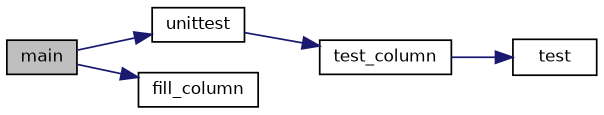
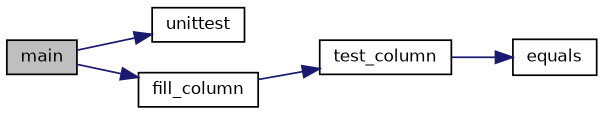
  digraph {
    rankdir=LR
    node [color=black fillcolor=white fontname=Helvetica fontsize=10 shape=record style=filled]
    edge [color=midnightblue fontname=Helvetica fontsize=10 labelfontname=Helvetica labelfontsize=10 style=solid]
    n1 [fillcolor=grey75 fontcolor=black height=0.2 label=main width=0.4]
    n2 [height=0.2 label=unittest width=0.4]
    n3 [height=0.2 label=fill_column width=0.4]
    n4 [height=0.2 label=test_column width=0.4]
-   n5 [height=0.2 label=test width=0.4]
+   n5 [height=0.2 label=equals width=0.4]
    n1 -> n2
    n1 -> n3
-   n2 -> n4
+   n3 -> n4
    n4 -> n5
  }
